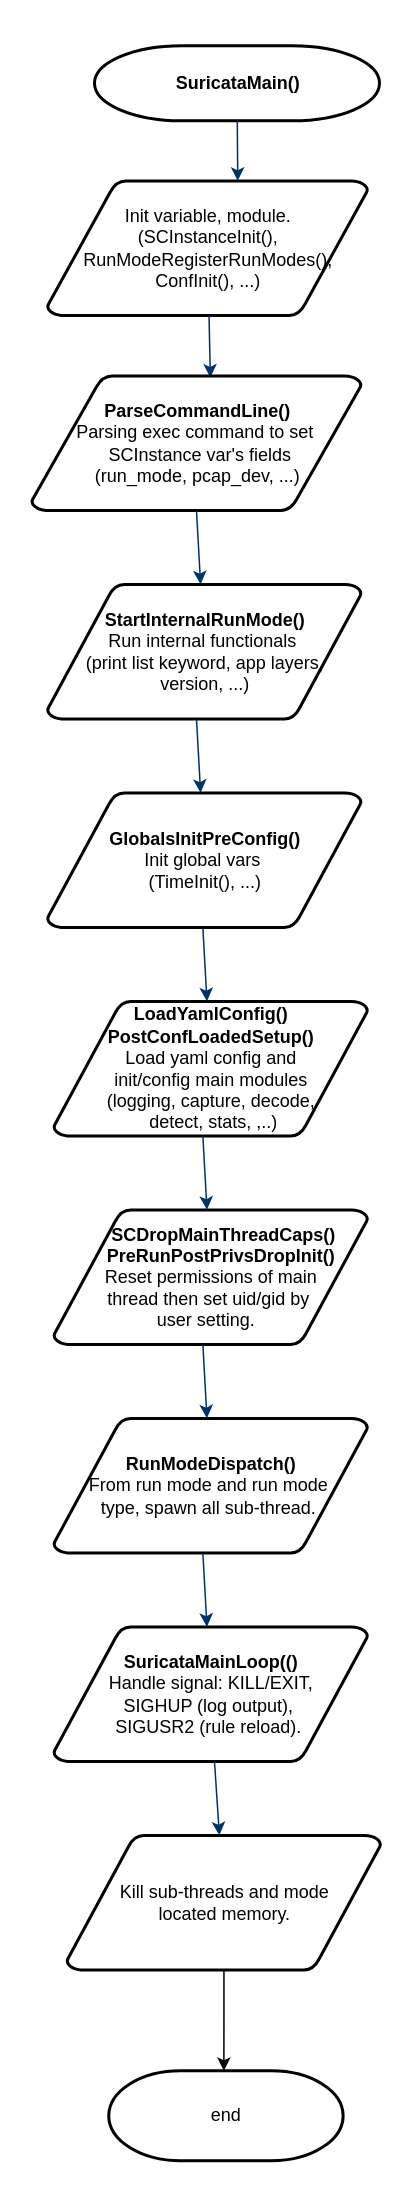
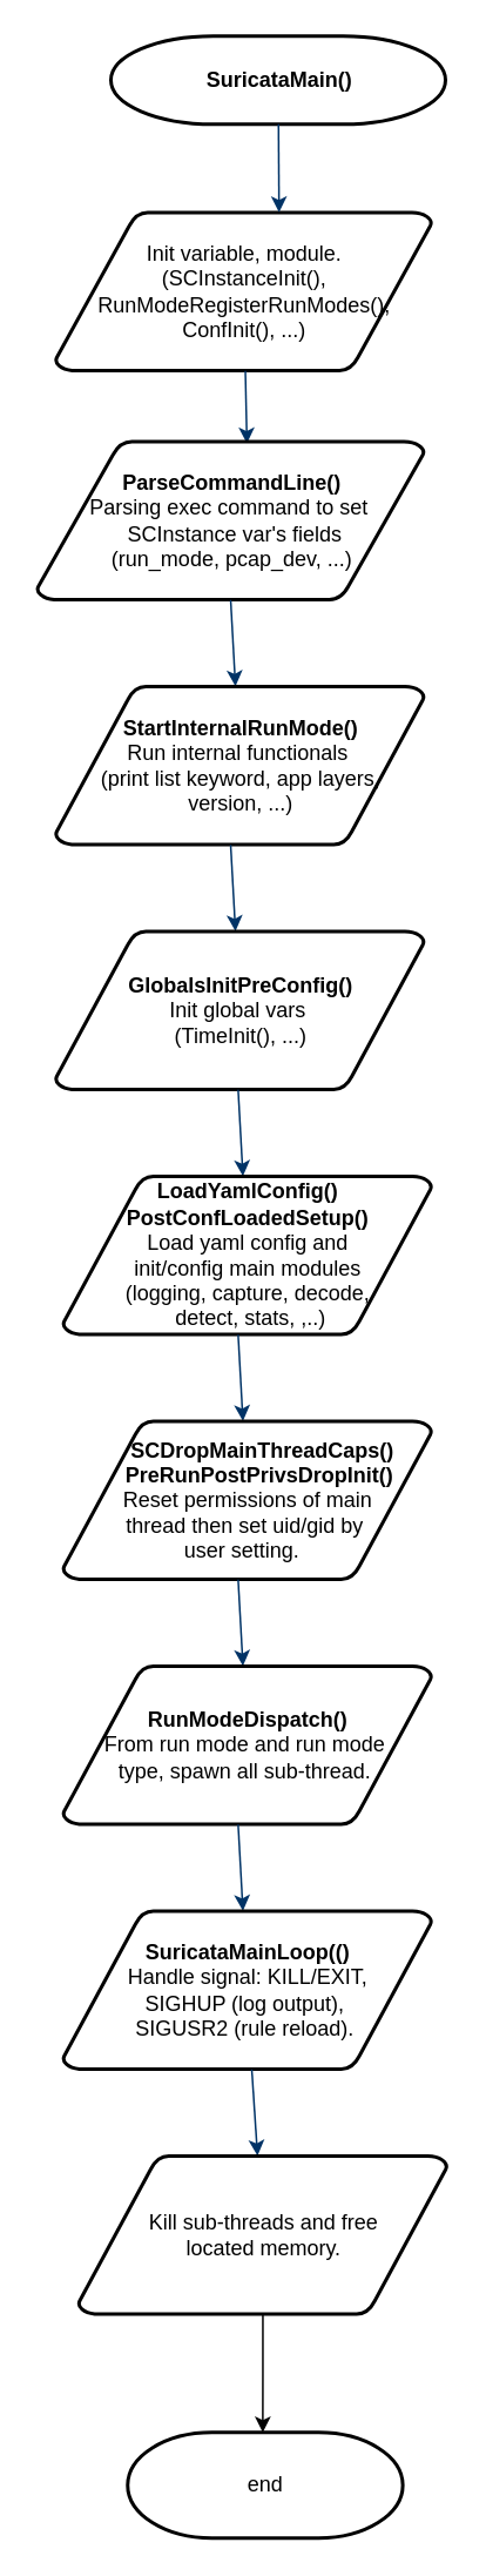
  <mxCell id="0" />
  <mxCell id="1" parent="0" />
- <mxCell id="2" value="&lt;b&gt;SuricataMain()&lt;/b&gt;" style="shape=mxgraph.flowchart.terminator;strokeWidth=2;gradientColor=none;gradientDirection=north;fontStyle=0;html=1;" parent="1" vertex="1"><mxGeometry x="62.5" y="30" width="190" height="50" as="geometry" /></mxCell>
+ <mxCell id="2" value="&lt;b&gt;SuricataMain()&lt;/b&gt;" style="shape=mxgraph.flowchart.terminator;strokeWidth=2;gradientColor=none;gradientDirection=north;fontStyle=0;html=1;" parent="1" vertex="1"><mxGeometry x="62.5" width="190" height="50" as="geometry" y="20" /></mxCell>
  <mxCell id="3" value="Init variable, module.&lt;br&gt;(SCInstanceInit(), &lt;br&gt;RunModeRegisterRunModes(),&lt;br&gt;ConfInit(), ...)" style="shape=mxgraph.flowchart.data;strokeWidth=2;gradientColor=none;gradientDirection=north;fontStyle=0;html=1;" parent="1" vertex="1"><mxGeometry x="31" y="120" width="213.75" height="90" as="geometry" /></mxCell>
  <mxCell id="4" style="fontStyle=1;strokeColor=#003366;strokeWidth=1;html=1;" parent="1" source="2" edge="1"><mxGeometry relative="1" as="geometry"><mxPoint x="158" y="120" as="targetPoint" /></mxGeometry></mxCell>
  <mxCell id="5" style="fontStyle=1;strokeColor=#003366;strokeWidth=1;html=1;entryX=0.542;entryY=0.013;entryDx=0;entryDy=0;entryPerimeter=0;" parent="1" source="3" target="7" edge="1"><mxGeometry relative="1" as="geometry"><mxPoint x="131.37" y="270" as="targetPoint" /></mxGeometry></mxCell>
  <mxCell id="6" value="end" style="shape=mxgraph.flowchart.terminator;strokeWidth=2;gradientColor=none;gradientDirection=north;fontStyle=0;html=1;" parent="1" vertex="1"><mxGeometry x="72" y="1380" width="156.25" height="60" as="geometry" /></mxCell>
  <mxCell id="7" value="&lt;b&gt;ParseCommandLine()&lt;br&gt;&lt;/b&gt;Parsing exec command to set&amp;nbsp;&lt;br&gt;&amp;nbsp;SCInstance var's fields&lt;br&gt;(run_mode, pcap_dev, ...)" style="shape=mxgraph.flowchart.data;strokeWidth=2;gradientColor=none;gradientDirection=north;fontStyle=0;html=1;" parent="1" vertex="1"><mxGeometry x="20.5" y="250" width="220" height="90" as="geometry" /></mxCell>
  <mxCell id="8" style="fontStyle=1;strokeColor=#003366;strokeWidth=1;html=1;exitX=0.5;exitY=1;exitDx=0;exitDy=0;exitPerimeter=0;" parent="1" source="7" target="9" edge="1"><mxGeometry relative="1" as="geometry"><mxPoint x="156" y="420" as="sourcePoint" /><mxPoint x="131.37" y="450" as="targetPoint" /></mxGeometry></mxCell>
  <mxCell id="9" value="&lt;b&gt;StartInternalRunMode()&lt;/b&gt;&lt;br&gt;Run internal functionals&amp;nbsp;&lt;br&gt;(print list keyword, app layers,&lt;br&gt;version, ...)" style="shape=mxgraph.flowchart.data;strokeWidth=2;gradientColor=none;gradientDirection=north;fontStyle=0;html=1;" parent="1" vertex="1"><mxGeometry x="31" y="389" width="209.5" height="90" as="geometry" /></mxCell>
  <mxCell id="10" style="fontStyle=1;strokeColor=#003366;strokeWidth=1;html=1;exitX=0.5;exitY=1;exitDx=0;exitDy=0;exitPerimeter=0;" parent="1" target="11" edge="1"><mxGeometry relative="1" as="geometry"><mxPoint x="130.5" y="479" as="sourcePoint" /><mxPoint x="131.37" y="589" as="targetPoint" /></mxGeometry></mxCell>
  <mxCell id="11" value="&lt;b&gt;GlobalsInitPreConfig()&lt;br&gt;&lt;/b&gt;Init global vars&amp;nbsp;&lt;br&gt;(TimeInit(),&amp;nbsp;...)" style="shape=mxgraph.flowchart.data;strokeWidth=2;gradientColor=none;gradientDirection=north;fontStyle=0;html=1;" parent="1" vertex="1"><mxGeometry x="31" y="528" width="209.5" height="90" as="geometry" /></mxCell>
  <mxCell id="12" style="fontStyle=1;strokeColor=#003366;strokeWidth=1;html=1;exitX=0.5;exitY=1;exitDx=0;exitDy=0;exitPerimeter=0;" parent="1" target="13" edge="1"><mxGeometry relative="1" as="geometry"><mxPoint x="134.75" y="618" as="sourcePoint" /><mxPoint x="135.62" y="728" as="targetPoint" /></mxGeometry></mxCell>
  <mxCell id="13" value="&lt;b&gt;LoadYamlConfig()&lt;br&gt;&lt;/b&gt;&lt;b&gt;PostConfLoadedSetup()&lt;/b&gt;&lt;br&gt;Load yaml config and&lt;br&gt;init/config main modules&lt;br&gt;(logging, capture, decode,&lt;br&gt;&amp;nbsp;detect, stats, ,..)" style="shape=mxgraph.flowchart.data;strokeWidth=2;gradientColor=none;gradientDirection=north;fontStyle=0;html=1;" parent="1" vertex="1"><mxGeometry x="35.25" y="667" width="209.5" height="90" as="geometry" /></mxCell>
  <mxCell id="14" style="fontStyle=1;strokeColor=#003366;strokeWidth=1;html=1;exitX=0.5;exitY=1;exitDx=0;exitDy=0;exitPerimeter=0;" parent="1" target="15" edge="1"><mxGeometry relative="1" as="geometry"><mxPoint x="134.75" y="757" as="sourcePoint" /><mxPoint x="135.62" y="867" as="targetPoint" /></mxGeometry></mxCell>
  <mxCell id="15" value="&lt;b&gt;&amp;nbsp; &amp;nbsp; &amp;nbsp;SCDropMainThreadCaps()&lt;br&gt;&amp;nbsp; &amp;nbsp; PreRunPostPrivsDropInit()&lt;/b&gt;&lt;br&gt;Reset permissions of main&lt;br&gt;thread then set uid/gid by&amp;nbsp;&lt;br&gt;user setting.&amp;nbsp;&amp;nbsp;" style="shape=mxgraph.flowchart.data;strokeWidth=2;gradientColor=none;gradientDirection=north;fontStyle=0;html=1;" parent="1" vertex="1"><mxGeometry x="35.25" y="806" width="209.5" height="90" as="geometry" /></mxCell>
  <mxCell id="16" style="fontStyle=1;strokeColor=#003366;strokeWidth=1;html=1;exitX=0.5;exitY=1;exitDx=0;exitDy=0;exitPerimeter=0;" parent="1" target="17" edge="1"><mxGeometry relative="1" as="geometry"><mxPoint x="134.75" y="896" as="sourcePoint" /><mxPoint x="135.62" y="1006" as="targetPoint" /></mxGeometry></mxCell>
  <mxCell id="17" value="&lt;b&gt;RunModeDispatch()&lt;br&gt;&lt;/b&gt;From run mode and run mode&amp;nbsp;&lt;br&gt;type, spawn all sub-thread.&amp;nbsp;" style="shape=mxgraph.flowchart.data;strokeWidth=2;gradientColor=none;gradientDirection=north;fontStyle=0;html=1;" parent="1" vertex="1"><mxGeometry x="35.25" y="945" width="209.5" height="90" as="geometry" /></mxCell>
  <mxCell id="18" style="fontStyle=1;strokeColor=#003366;strokeWidth=1;html=1;exitX=0.5;exitY=1;exitDx=0;exitDy=0;exitPerimeter=0;" parent="1" target="19" edge="1"><mxGeometry relative="1" as="geometry"><mxPoint x="134.75" y="1035" as="sourcePoint" /><mxPoint x="135.62" y="1145" as="targetPoint" /></mxGeometry></mxCell>
  <mxCell id="19" value="&lt;b&gt;SuricataMainLoop(()&lt;/b&gt;&lt;br&gt;Handle signal: KILL/EXIT,&lt;br&gt;SIGHUP (log output),&amp;nbsp;&lt;br&gt;SIGUSR2 (rule reload).&amp;nbsp;" style="shape=mxgraph.flowchart.data;strokeWidth=2;gradientColor=none;gradientDirection=north;fontStyle=0;html=1;" parent="1" vertex="1"><mxGeometry x="35.25" y="1084" width="209.5" height="90" as="geometry" /></mxCell>
  <mxCell id="20" style="fontStyle=1;strokeColor=#003366;strokeWidth=1;html=1;exitX=0.5;exitY=1;exitDx=0;exitDy=0;exitPerimeter=0;" parent="1" target="22" edge="1"><mxGeometry relative="1" as="geometry"><mxPoint x="142.5" y="1174" as="sourcePoint" /><mxPoint x="143.37" y="1284" as="targetPoint" /></mxGeometry></mxCell>
  <mxCell id="21" style="edgeStyle=orthogonalEdgeStyle;rounded=0;orthogonalLoop=1;jettySize=auto;html=1;" parent="1" source="22" edge="1"><mxGeometry relative="1" as="geometry"><mxPoint x="148.75" y="1380" as="targetPoint" /></mxGeometry></mxCell>
- <mxCell id="22" value="Kill sub-threads and mode &lt;br&gt;located memory." style="shape=mxgraph.flowchart.data;strokeWidth=2;gradientColor=none;gradientDirection=north;fontStyle=0;html=1;" parent="1" vertex="1"><mxGeometry x="44" y="1223" width="209.5" height="90" as="geometry" /></mxCell>
+ <mxCell id="22" value="Kill sub-threads and free &lt;br&gt;located memory." style="shape=mxgraph.flowchart.data;strokeWidth=2;gradientColor=none;gradientDirection=north;fontStyle=0;html=1;" parent="1" vertex="1"><mxGeometry x="44" y="1223" width="209.5" height="90" as="geometry" /></mxCell>
